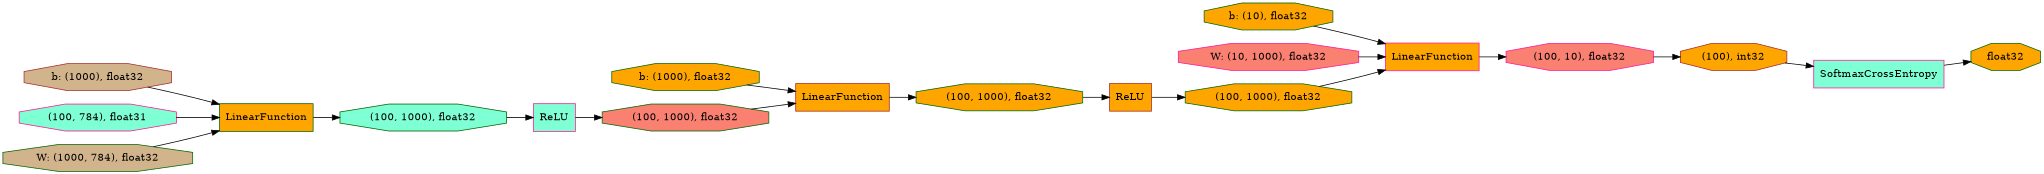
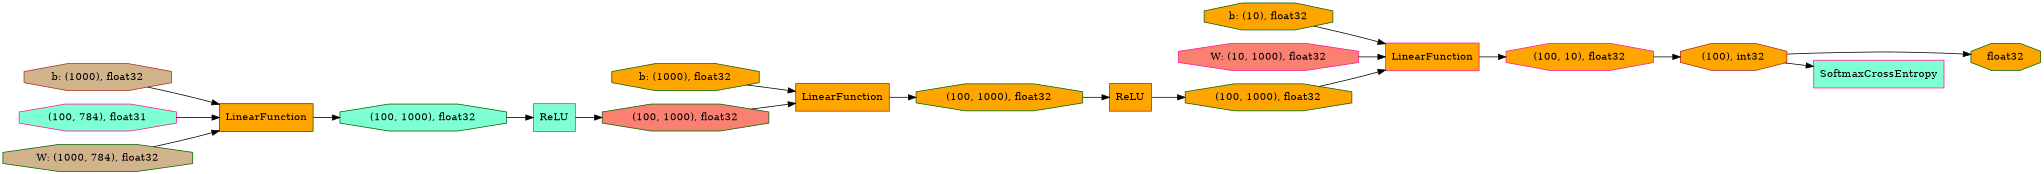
  digraph {
    rankdir=LR
    node [color=darkgreen fillcolor=orange shape=octagon style=filled]
    n1 [color=deeppink fillcolor=aquamarine label=ReLU shape=record]
    n2 [fillcolor=salmon label="(100, 1000), float32"]
    n3 [color=brown label=LinearFunction shape=record]
    n4 [color=brown fillcolor=tan label="b: (1000), float32"]
    n5 [label=LinearFunction shape=record]
    n6 [fillcolor=aquamarine label="(100, 1000), float32"]
    n7 [label="(100, 1000), float32"]
    n8 [color=deeppink label=LinearFunction shape=record]
-   n9 [color=deeppink fillcolor=salmon label="(100, 10), float32"]
+   n9 [color=deeppink label="(100, 10), float32"]
    n10 [color=deeppink fillcolor=aquamarine label="(100, 784), float31"]
    n11 [label="b: (10), float32"]
    n12 [label=float32]
    n13 [label="(100, 1000), float32"]
    n14 [color=brown label=ReLU shape=record]
    n15 [fillcolor=tan label="W: (1000, 784), float32"]
    n16 [color=brown label="(100), int32"]
    n17 [color=deeppink fillcolor=salmon label="W: (10, 1000), float32"]
    n18 [color=deeppink fillcolor=aquamarine label=SoftmaxCrossEntropy shape=record]
    n19 [label="b: (1000), float32"]
    n1 -> n2
    n2 -> n3
    n3 -> n13
    n4 -> n5
    n5 -> n6
    n6 -> n1
    n7 -> n8
    n8 -> n9
    n9 -> n16
    n10 -> n5
    n11 -> n8
    n13 -> n14
    n14 -> n7
    n15 -> n5
    n16 -> n18
    n17 -> n8
-   n18 -> n12
+   n16 -> n12
    n19 -> n3
  }
